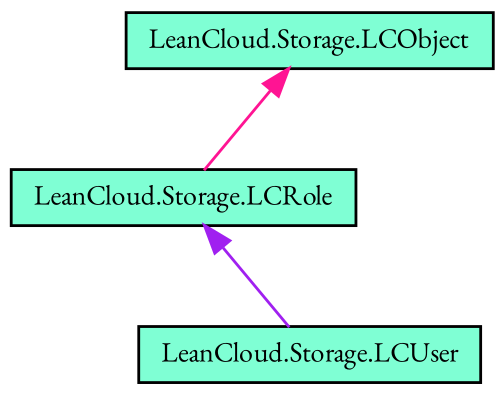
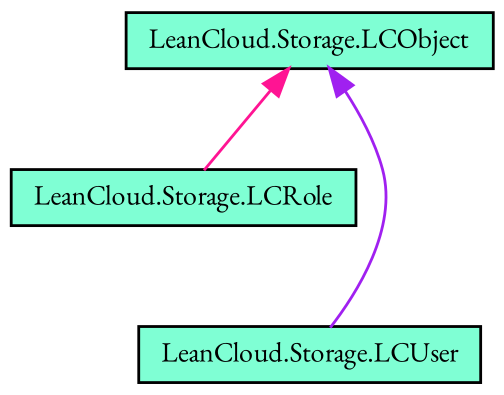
  digraph {
    fontname="EB Garamond"
    rankdir=TB
    node [color=black fillcolor=aquamarine fontname="EB Garamond" fontsize=10 shape=record style=filled]
    edge [dir=back fontname="EB Garamond" fontsize=10 labelfontname=Helvetica labelfontsize=10 style=solid]
    n1 [height=0.2 label="LeanCloud.Storage.LCObject" width=0.4]
    n2 [height=0.2 label="LeanCloud.Storage.LCRole" width=0.4]
    n3 [height=0.2 label="LeanCloud.Storage.LCUser" width=0.4]
    n1 -> n2 [color=deeppink]
-   n2 -> n3 [color=purple]
+   n1 -> n3 [color=purple]
  }
